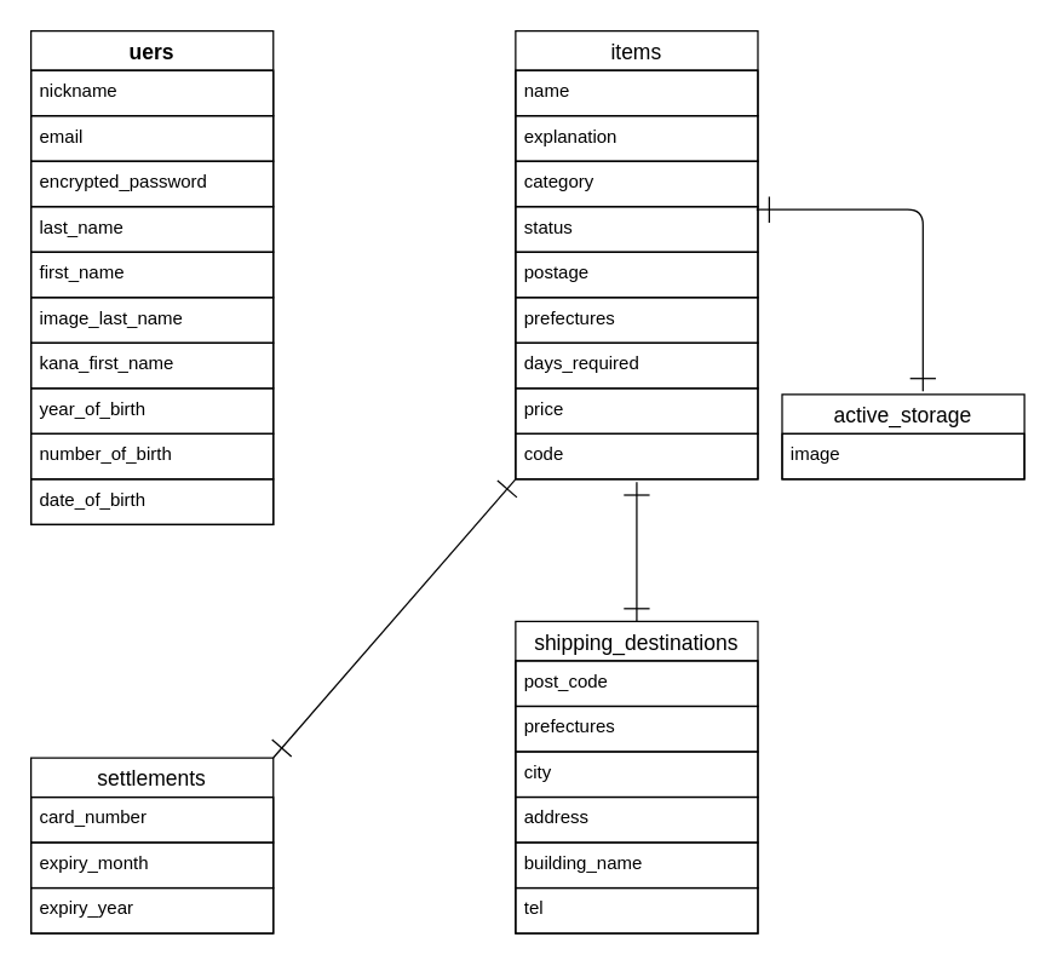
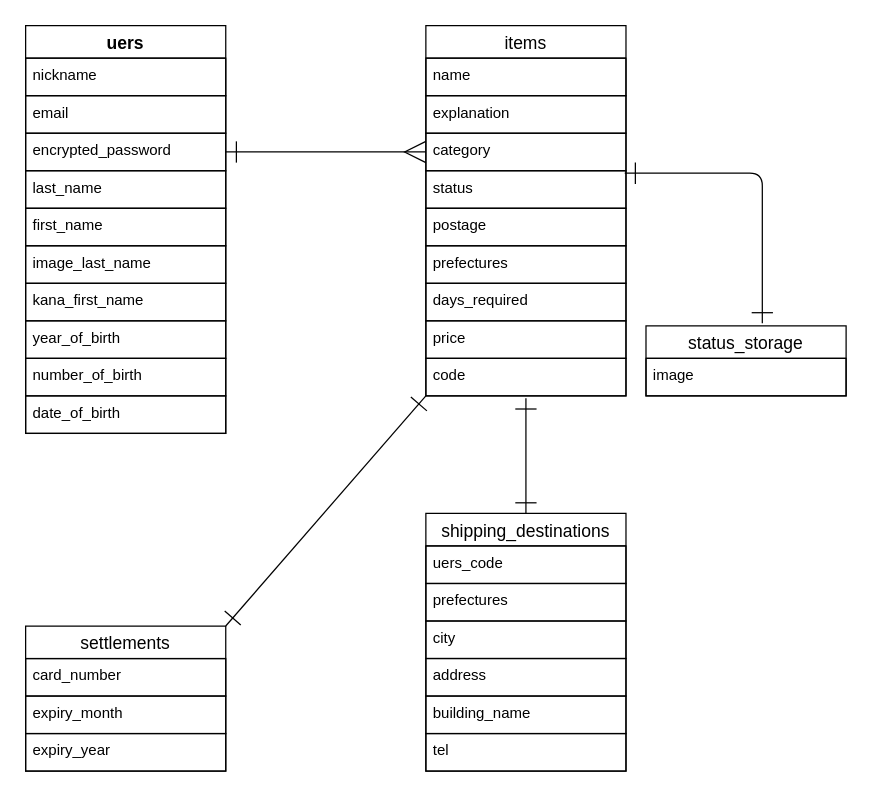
  <mxCell id="0" />
  <mxCell id="1" parent="0" />
  <mxCell id="2" value="uers" style="swimlane;fontStyle=1;childLayout=stackLayout;horizontal=1;startSize=26;horizontalStack=0;resizeParent=1;resizeParentMax=0;resizeLast=0;collapsible=1;marginBottom=0;align=center;fontSize=14;fontColor=#000000;labelBackgroundColor=#FFFFFF;strokeColor=#000000;" parent="1" vertex="1"><mxGeometry x="20" y="20" width="160" height="326" as="geometry"><mxRectangle x="40" y="60" width="60" height="26" as="alternateBounds" /></mxGeometry></mxCell>
  <mxCell id="3" value="nickname" style="text;strokeColor=#000000;fillColor=none;spacingLeft=4;spacingRight=4;overflow=hidden;rotatable=0;points=[[0,0.5],[1,0.5]];portConstraint=eastwest;fontSize=12;fontColor=#000000;labelBackgroundColor=#FFFFFF;" parent="2" vertex="1"><mxGeometry y="26" width="160" height="30" as="geometry" /></mxCell>
  <mxCell id="4" value="email" style="text;strokeColor=#000000;fillColor=none;spacingLeft=4;spacingRight=4;overflow=hidden;rotatable=0;points=[[0,0.5],[1,0.5]];portConstraint=eastwest;fontSize=12;fontColor=#000000;labelBackgroundColor=#FFFFFF;" parent="2" vertex="1"><mxGeometry y="56" width="160" height="30" as="geometry" /></mxCell>
  <mxCell id="5" value="encrypted_password" style="text;strokeColor=#000000;fillColor=none;spacingLeft=4;spacingRight=4;overflow=hidden;rotatable=0;points=[[0,0.5],[1,0.5]];portConstraint=eastwest;fontSize=12;fontColor=#000000;labelBackgroundColor=#FFFFFF;" parent="2" vertex="1"><mxGeometry y="86" width="160" height="30" as="geometry" /></mxCell>
  <mxCell id="6" value="last_name" style="text;spacingLeft=4;spacingRight=4;overflow=hidden;rotatable=0;points=[[0,0.5],[1,0.5]];portConstraint=eastwest;fontSize=12;fontColor=#000000;labelBackgroundColor=#FFFFFF;strokeColor=#000000;" parent="2" vertex="1"><mxGeometry y="116" width="160" height="30" as="geometry" /></mxCell>
  <mxCell id="7" value="first_name" style="text;strokeColor=#000000;fillColor=none;spacingLeft=4;spacingRight=4;overflow=hidden;rotatable=0;points=[[0,0.5],[1,0.5]];portConstraint=eastwest;fontSize=12;fontColor=#000000;labelBackgroundColor=#FFFFFF;" parent="2" vertex="1"><mxGeometry y="146" width="160" height="30" as="geometry" /></mxCell>
  <mxCell id="8" value="image_last_name" style="text;strokeColor=#000000;fillColor=none;spacingLeft=4;spacingRight=4;overflow=hidden;rotatable=0;points=[[0,0.5],[1,0.5]];portConstraint=eastwest;fontSize=12;fontColor=#000000;labelBackgroundColor=#FFFFFF;" parent="2" vertex="1"><mxGeometry y="176" width="160" height="30" as="geometry" /></mxCell>
  <mxCell id="9" value="kana_first_name" style="text;strokeColor=#000000;fillColor=none;spacingLeft=4;spacingRight=4;overflow=hidden;rotatable=0;points=[[0,0.5],[1,0.5]];portConstraint=eastwest;fontSize=12;fontColor=#000000;labelBackgroundColor=#FFFFFF;" parent="2" vertex="1"><mxGeometry y="206" width="160" height="30" as="geometry" /></mxCell>
  <mxCell id="10" value="year_of_birth" style="text;strokeColor=#000000;fillColor=none;spacingLeft=4;spacingRight=4;overflow=hidden;rotatable=0;points=[[0,0.5],[1,0.5]];portConstraint=eastwest;fontSize=12;fontColor=#000000;labelBackgroundColor=#FFFFFF;" parent="2" vertex="1"><mxGeometry y="236" width="160" height="30" as="geometry" /></mxCell>
  <mxCell id="11" value="number_of_birth" style="text;strokeColor=#000000;fillColor=none;spacingLeft=4;spacingRight=4;overflow=hidden;rotatable=0;points=[[0,0.5],[1,0.5]];portConstraint=eastwest;fontSize=12;fontColor=#000000;labelBackgroundColor=#FFFFFF;" parent="2" vertex="1"><mxGeometry y="266" width="160" height="30" as="geometry" /></mxCell>
  <mxCell id="12" value="date_of_birth" style="text;strokeColor=#000000;fillColor=none;spacingLeft=4;spacingRight=4;overflow=hidden;rotatable=0;points=[[0,0.5],[1,0.5]];portConstraint=eastwest;fontSize=12;fontColor=#000000;labelBackgroundColor=#FFFFFF;" parent="2" vertex="1"><mxGeometry y="296" width="160" height="30" as="geometry" /></mxCell>
  <mxCell id="13" value="items" style="swimlane;fontStyle=0;childLayout=stackLayout;horizontal=1;startSize=26;horizontalStack=0;resizeParent=1;resizeParentMax=0;resizeLast=0;collapsible=1;marginBottom=0;align=center;fontSize=14;fontColor=#000000;labelBackgroundColor=#FFFFFF;strokeColor=#000000;" parent="1" vertex="1"><mxGeometry x="340" y="20" width="160" height="296" as="geometry" /></mxCell>
  <mxCell id="14" value="name" style="text;strokeColor=#000000;fillColor=none;spacingLeft=4;spacingRight=4;overflow=hidden;rotatable=0;points=[[0,0.5],[1,0.5]];portConstraint=eastwest;fontSize=12;fontColor=#000000;labelBackgroundColor=#FFFFFF;" parent="13" vertex="1"><mxGeometry y="26" width="160" height="30" as="geometry" /></mxCell>
  <mxCell id="15" value="explanation" style="text;strokeColor=#000000;fillColor=none;spacingLeft=4;spacingRight=4;overflow=hidden;rotatable=0;points=[[0,0.5],[1,0.5]];portConstraint=eastwest;fontSize=12;fontColor=#000000;labelBackgroundColor=#FFFFFF;" parent="13" vertex="1"><mxGeometry y="56" width="160" height="30" as="geometry" /></mxCell>
  <mxCell id="16" value="category" style="text;strokeColor=#000000;fillColor=none;spacingLeft=4;spacingRight=4;overflow=hidden;rotatable=0;points=[[0,0.5],[1,0.5]];portConstraint=eastwest;fontSize=12;fontColor=#000000;labelBackgroundColor=#FFFFFF;" parent="13" vertex="1"><mxGeometry y="86" width="160" height="30" as="geometry" /></mxCell>
  <mxCell id="17" value="status" style="text;strokeColor=#000000;fillColor=none;spacingLeft=4;spacingRight=4;overflow=hidden;rotatable=0;points=[[0,0.5],[1,0.5]];portConstraint=eastwest;fontSize=12;fontColor=#000000;labelBackgroundColor=#FFFFFF;" parent="13" vertex="1"><mxGeometry y="116" width="160" height="30" as="geometry" /></mxCell>
  <mxCell id="18" value="postage" style="text;strokeColor=#000000;fillColor=none;spacingLeft=4;spacingRight=4;overflow=hidden;rotatable=0;points=[[0,0.5],[1,0.5]];portConstraint=eastwest;fontSize=12;fontColor=#000000;labelBackgroundColor=#FFFFFF;" parent="13" vertex="1"><mxGeometry y="146" width="160" height="30" as="geometry" /></mxCell>
  <mxCell id="19" value="prefectures" style="text;strokeColor=#000000;fillColor=none;spacingLeft=4;spacingRight=4;overflow=hidden;rotatable=0;points=[[0,0.5],[1,0.5]];portConstraint=eastwest;fontSize=12;fontColor=#000000;labelBackgroundColor=#FFFFFF;" parent="13" vertex="1"><mxGeometry y="176" width="160" height="30" as="geometry" /></mxCell>
  <mxCell id="20" value="days_required" style="text;strokeColor=#000000;fillColor=none;spacingLeft=4;spacingRight=4;overflow=hidden;rotatable=0;points=[[0,0.5],[1,0.5]];portConstraint=eastwest;fontSize=12;fontColor=#000000;labelBackgroundColor=#FFFFFF;" parent="13" vertex="1"><mxGeometry y="206" width="160" height="30" as="geometry" /></mxCell>
  <mxCell id="21" value="price" style="text;strokeColor=#000000;fillColor=none;spacingLeft=4;spacingRight=4;overflow=hidden;rotatable=0;points=[[0,0.5],[1,0.5]];portConstraint=eastwest;fontSize=12;fontColor=#000000;labelBackgroundColor=#FFFFFF;" parent="13" vertex="1"><mxGeometry y="236" width="160" height="30" as="geometry" /></mxCell>
  <mxCell id="22" value="code" style="text;strokeColor=#000000;fillColor=none;spacingLeft=4;spacingRight=4;overflow=hidden;rotatable=0;points=[[0,0.5],[1,0.5]];portConstraint=eastwest;fontSize=12;fontColor=#000000;labelBackgroundColor=#FFFFFF;" parent="13" vertex="1"><mxGeometry y="266" width="160" height="30" as="geometry" /></mxCell>
  <mxCell id="23" value="settlements" style="swimlane;fontStyle=0;childLayout=stackLayout;horizontal=1;startSize=26;horizontalStack=0;resizeParent=1;resizeParentMax=0;resizeLast=0;collapsible=1;marginBottom=0;align=center;fontSize=14;fontColor=#000000;labelBackgroundColor=#FFFFFF;strokeColor=#000000;" parent="1" vertex="1"><mxGeometry x="20" y="500" width="160" height="116" as="geometry" /></mxCell>
  <mxCell id="24" value="card_number" style="text;strokeColor=#000000;fillColor=none;spacingLeft=4;spacingRight=4;overflow=hidden;rotatable=0;points=[[0,0.5],[1,0.5]];portConstraint=eastwest;fontSize=12;fontColor=#000000;labelBackgroundColor=#FFFFFF;" parent="23" vertex="1"><mxGeometry y="26" width="160" height="30" as="geometry" /></mxCell>
  <mxCell id="25" value="expiry_month" style="text;strokeColor=#000000;fillColor=none;spacingLeft=4;spacingRight=4;overflow=hidden;rotatable=0;points=[[0,0.5],[1,0.5]];portConstraint=eastwest;fontSize=12;fontColor=#000000;labelBackgroundColor=#FFFFFF;" parent="23" vertex="1"><mxGeometry y="56" width="160" height="30" as="geometry" /></mxCell>
  <mxCell id="26" value="expiry_year" style="text;strokeColor=#000000;fillColor=none;spacingLeft=4;spacingRight=4;overflow=hidden;rotatable=0;points=[[0,0.5],[1,0.5]];portConstraint=eastwest;fontSize=12;fontColor=#000000;labelBackgroundColor=#FFFFFF;" parent="23" vertex="1"><mxGeometry y="86" width="160" height="30" as="geometry" /></mxCell>
  <mxCell id="27" style="edgeStyle=none;html=1;exitX=0.5;exitY=0;exitDx=0;exitDy=0;startArrow=ERone;startFill=0;endArrow=ERone;endFill=0;strokeWidth=1;endSize=15;startSize=15;fontColor=#000000;labelBackgroundColor=#FFFFFF;strokeColor=#000000;" parent="1" source="28" edge="1"><mxGeometry relative="1" as="geometry"><mxPoint x="420" y="318" as="targetPoint" /></mxGeometry></mxCell>
  <mxCell id="28" value="shipping_destinations" style="swimlane;fontStyle=0;childLayout=stackLayout;horizontal=1;startSize=26;horizontalStack=0;resizeParent=1;resizeParentMax=0;resizeLast=0;collapsible=1;marginBottom=0;align=center;fontSize=14;fontColor=#000000;labelBackgroundColor=#FFFFFF;strokeColor=#000000;" parent="1" vertex="1"><mxGeometry x="340" y="410" width="160" height="206" as="geometry" /></mxCell>
- <mxCell id="29" value="post_code" style="text;strokeColor=#000000;fillColor=none;spacingLeft=4;spacingRight=4;overflow=hidden;rotatable=0;points=[[0,0.5],[1,0.5]];portConstraint=eastwest;fontSize=12;fontColor=#000000;labelBackgroundColor=#FFFFFF;" parent="28" vertex="1"><mxGeometry y="26" width="160" height="30" as="geometry" /></mxCell>
+ <mxCell id="29" value="uers_code" style="text;strokeColor=#000000;fillColor=none;spacingLeft=4;spacingRight=4;overflow=hidden;rotatable=0;points=[[0,0.5],[1,0.5]];portConstraint=eastwest;fontSize=12;fontColor=#000000;labelBackgroundColor=#FFFFFF;" parent="28" vertex="1"><mxGeometry y="26" width="160" height="30" as="geometry" /></mxCell>
  <mxCell id="30" value="prefectures" style="text;strokeColor=#000000;fillColor=none;spacingLeft=4;spacingRight=4;overflow=hidden;rotatable=0;points=[[0,0.5],[1,0.5]];portConstraint=eastwest;fontSize=12;fontColor=#000000;labelBackgroundColor=#FFFFFF;" parent="28" vertex="1"><mxGeometry y="56" width="160" height="30" as="geometry" /></mxCell>
  <mxCell id="31" value="city" style="text;strokeColor=#000000;fillColor=none;spacingLeft=4;spacingRight=4;overflow=hidden;rotatable=0;points=[[0,0.5],[1,0.5]];portConstraint=eastwest;fontSize=12;fontColor=#000000;labelBackgroundColor=#FFFFFF;" parent="28" vertex="1"><mxGeometry y="86" width="160" height="30" as="geometry" /></mxCell>
  <mxCell id="32" value="address" style="text;strokeColor=#000000;fillColor=none;spacingLeft=4;spacingRight=4;overflow=hidden;rotatable=0;points=[[0,0.5],[1,0.5]];portConstraint=eastwest;fontSize=12;fontColor=#000000;labelBackgroundColor=#FFFFFF;" parent="28" vertex="1"><mxGeometry y="116" width="160" height="30" as="geometry" /></mxCell>
  <mxCell id="33" value="building_name" style="text;strokeColor=#000000;fillColor=none;spacingLeft=4;spacingRight=4;overflow=hidden;rotatable=0;points=[[0,0.5],[1,0.5]];portConstraint=eastwest;fontSize=12;fontColor=#000000;labelBackgroundColor=#FFFFFF;" parent="28" vertex="1"><mxGeometry y="146" width="160" height="30" as="geometry" /></mxCell>
  <mxCell id="34" value="tel" style="text;strokeColor=#000000;fillColor=none;spacingLeft=4;spacingRight=4;overflow=hidden;rotatable=0;points=[[0,0.5],[1,0.5]];portConstraint=eastwest;fontSize=12;fontColor=#000000;labelBackgroundColor=#FFFFFF;" parent="28" vertex="1"><mxGeometry y="176" width="160" height="30" as="geometry" /></mxCell>
+ <mxCell id="35" style="edgeStyle=none;html=1;exitX=1;exitY=0.5;exitDx=0;exitDy=0;entryX=0;entryY=0.5;entryDx=0;entryDy=0;startArrow=ERone;startFill=0;endArrow=ERmany;endFill=0;strokeWidth=1;sourcePerimeterSpacing=0;endSize=15;startSize=15;fontColor=#000000;labelBackgroundColor=#FFFFFF;strokeColor=#000000;" parent="1" source="5" target="16" edge="1"><mxGeometry relative="1" as="geometry" /></mxCell>
  <mxCell id="36" style="edgeStyle=none;html=1;exitX=0;exitY=1;exitDx=0;exitDy=0;entryX=1;entryY=0;entryDx=0;entryDy=0;startArrow=ERone;startFill=0;endArrow=ERone;endFill=0;strokeWidth=1;endSize=15;startSize=15;fontColor=#000000;labelBackgroundColor=#FFFFFF;strokeColor=#000000;" parent="1" source="13" target="23" edge="1"><mxGeometry relative="1" as="geometry" /></mxCell>
  <mxCell id="37" style="edgeStyle=none;html=1;startArrow=ERone;startFill=0;endArrow=ERone;endFill=0;startSize=15;endSize=15;sourcePerimeterSpacing=0;strokeWidth=1;fontColor=#000000;labelBackgroundColor=#FFFFFF;strokeColor=#000000;" parent="1" edge="1"><mxGeometry relative="1" as="geometry"><mxPoint x="609" y="258" as="sourcePoint" /><mxPoint x="499" y="138" as="targetPoint" /><Array as="points"><mxPoint x="609" y="138" /></Array></mxGeometry></mxCell>
- <mxCell id="38" value="active_storage" style="swimlane;fontStyle=0;childLayout=stackLayout;horizontal=1;startSize=26;horizontalStack=0;resizeParent=1;resizeParentMax=0;resizeLast=0;collapsible=1;marginBottom=0;align=center;fontSize=14;strokeColor=#000000;labelBackgroundColor=#FFFFFF;fontColor=#000000;" parent="1" vertex="1"><mxGeometry x="516" y="260" width="160" height="56" as="geometry" /></mxCell>
+ <mxCell id="38" value="status_storage" style="swimlane;fontStyle=0;childLayout=stackLayout;horizontal=1;startSize=26;horizontalStack=0;resizeParent=1;resizeParentMax=0;resizeLast=0;collapsible=1;marginBottom=0;align=center;fontSize=14;strokeColor=#000000;labelBackgroundColor=#FFFFFF;fontColor=#000000;" parent="1" vertex="1"><mxGeometry x="516" y="260" width="160" height="56" as="geometry" /></mxCell>
  <mxCell id="39" value="image" style="text;strokeColor=#000000;fillColor=none;spacingLeft=4;spacingRight=4;overflow=hidden;rotatable=0;points=[[0,0.5],[1,0.5]];portConstraint=eastwest;fontSize=12;labelBackgroundColor=#FFFFFF;fontColor=#000000;" parent="38" vertex="1"><mxGeometry y="26" width="160" height="30" as="geometry" /></mxCell>
